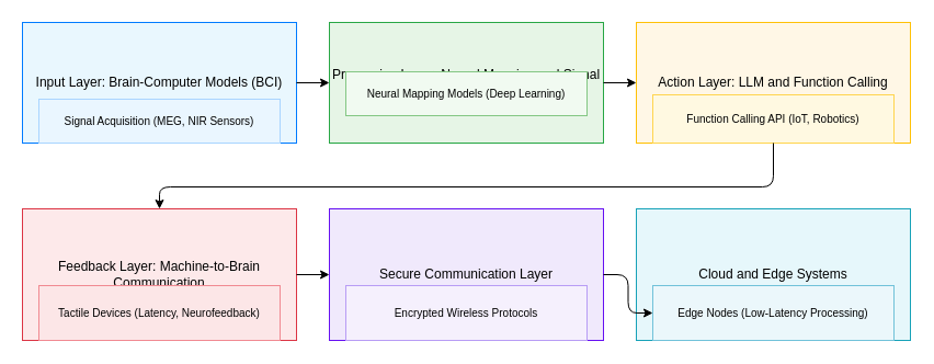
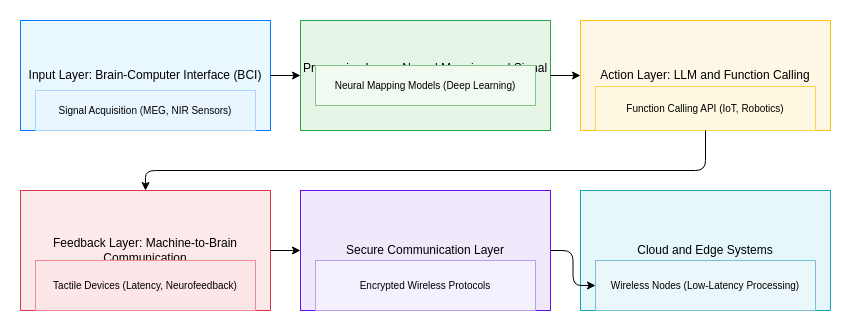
  <mxCell id="0" />
  <mxCell id="1" parent="0" />
- <mxCell id="2" value="Input Layer: Brain-Computer Models (BCI)" style="shape=rectangle;whiteSpace=wrap;html=1;fontSize=12;strokeColor=#007BFF;fillColor=#E9F7FE;" vertex="1" parent="1"><mxGeometry x="20" y="20" width="250" height="110" as="geometry" /></mxCell>
+ <mxCell id="2" value="Input Layer: Brain-Computer Interface (BCI)" style="shape=rectangle;whiteSpace=wrap;html=1;fontSize=12;strokeColor=#007BFF;fillColor=#E9F7FE;" vertex="1" parent="1"><mxGeometry x="20" y="20" width="250" height="110" as="geometry" /></mxCell>
  <mxCell id="3" value="Signal Acquisition (MEG, NIR Sensors)" style="shape=rectangle;whiteSpace=wrap;html=1;fontSize=10;strokeColor=#A9D5FF;fillColor=#EAF6FF;" vertex="1" parent="2"><mxGeometry x="15" y="70" width="220" height="40" as="geometry" /></mxCell>
  <mxCell id="4" value="Processing Layer: Neural Mapping and Signal Interpretation" style="shape=rectangle;whiteSpace=wrap;html=1;fontSize=12;strokeColor=#28A745;fillColor=#E6F5E6;" vertex="1" parent="1"><mxGeometry x="300" y="20" width="250" height="110" as="geometry" /></mxCell>
  <mxCell id="5" value="Neural Mapping Models (Deep Learning)" style="shape=rectangle;whiteSpace=wrap;html=1;fontSize=10;strokeColor=#84C784;fillColor=#F1FAF1;" vertex="1" parent="4"><mxGeometry x="15" y="45" width="220" height="40" as="geometry" /></mxCell>
  <mxCell id="6" value="Action Layer: LLM and Function Calling" style="shape=rectangle;whiteSpace=wrap;html=1;fontSize=12;strokeColor=#FFC107;fillColor=#FFF7E6;" vertex="1" parent="1"><mxGeometry x="580" y="20" width="250" height="110" as="geometry" /></mxCell>
  <mxCell id="7" value="Function Calling API (IoT, Robotics)" style="shape=rectangle;whiteSpace=wrap;html=1;fontSize=10;strokeColor=#FFD54F;fillColor=#FFF9E1;" vertex="1" parent="6"><mxGeometry x="15" y="66" width="220" height="44" as="geometry" /></mxCell>
  <mxCell id="8" value="Feedback Layer: Machine-to-Brain Communication" style="shape=rectangle;whiteSpace=wrap;html=1;fontSize=12;strokeColor=#DC3545;fillColor=#FDE9EA;" vertex="1" parent="1"><mxGeometry x="20" y="190" width="250" height="120" as="geometry" /></mxCell>
  <mxCell id="9" value="Tactile Devices (Latency, Neurofeedback)" style="shape=rectangle;whiteSpace=wrap;html=1;fontSize=10;strokeColor=#F18A92;fillColor=#FCE6E7;" vertex="1" parent="8"><mxGeometry x="15" y="70" width="220" height="50" as="geometry" /></mxCell>
  <mxCell id="10" value="Secure Communication Layer" style="shape=rectangle;whiteSpace=wrap;html=1;fontSize=12;strokeColor=#6610F2;fillColor=#F0E9FC;" vertex="1" parent="1"><mxGeometry x="300" y="190" width="250" height="120" as="geometry" /></mxCell>
  <mxCell id="11" value="Encrypted Wireless Protocols" style="shape=rectangle;whiteSpace=wrap;html=1;fontSize=10;strokeColor=#B89DF5;fillColor=#F5F0FD;" vertex="1" parent="10"><mxGeometry x="15" y="70" width="220" height="50" as="geometry" /></mxCell>
  <mxCell id="12" value="Cloud and Edge Systems" style="shape=rectangle;whiteSpace=wrap;html=1;fontSize=12;strokeColor=#17A2B8;fillColor=#E6F7FB;" vertex="1" parent="1"><mxGeometry x="580" y="190" width="250" height="120" as="geometry" /></mxCell>
- <mxCell id="13" value="Edge Nodes (Low-Latency Processing)" style="shape=rectangle;whiteSpace=wrap;html=1;fontSize=10;strokeColor=#71C2D9;fillColor=#EBF7FB;" vertex="1" parent="12"><mxGeometry x="15" y="70" width="220" height="50" as="geometry" /></mxCell>
+ <mxCell id="13" value="Wireless Nodes (Low-Latency Processing)" style="shape=rectangle;whiteSpace=wrap;html=1;fontSize=10;strokeColor=#71C2D9;fillColor=#EBF7FB;" vertex="1" parent="12"><mxGeometry x="15" y="70" width="220" height="50" as="geometry" /></mxCell>
  <mxCell id="14" style="edgeStyle=orthogonalEdgeStyle;strokeColor=black;" edge="1" parent="1" source="2" target="4"><mxGeometry relative="1" as="geometry" /></mxCell>
  <mxCell id="15" style="edgeStyle=orthogonalEdgeStyle;strokeColor=black;" edge="1" parent="1" source="4" target="6"><mxGeometry relative="1" as="geometry" /></mxCell>
  <mxCell id="16" style="edgeStyle=orthogonalEdgeStyle;strokeColor=black;exitX=0.5;exitY=1;exitDx=0;exitDy=0;" edge="1" parent="1" source="7" target="8"><mxGeometry relative="1" as="geometry"><Array as="points"><mxPoint x="705" y="170" /><mxPoint x="145" y="170" /></Array></mxGeometry></mxCell>
  <mxCell id="17" style="edgeStyle=orthogonalEdgeStyle;strokeColor=black;" edge="1" parent="1" source="8" target="10"><mxGeometry relative="1" as="geometry" /></mxCell>
  <mxCell id="18" style="edgeStyle=orthogonalEdgeStyle;strokeColor=black;" edge="1" parent="1" source="10" target="13"><mxGeometry relative="1" as="geometry" /></mxCell>
